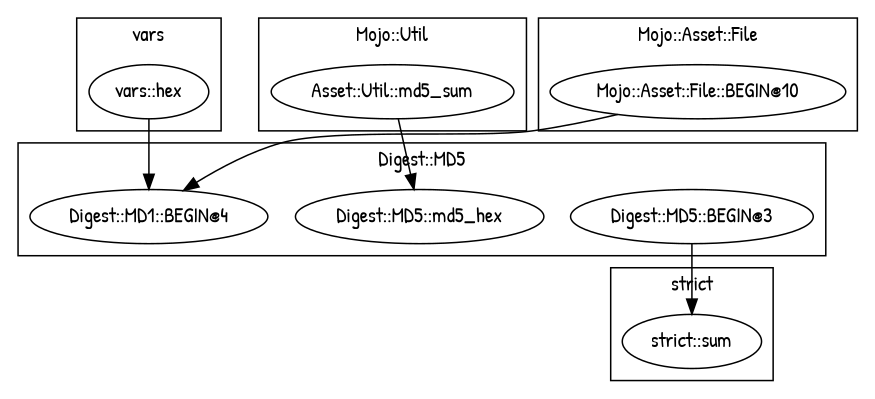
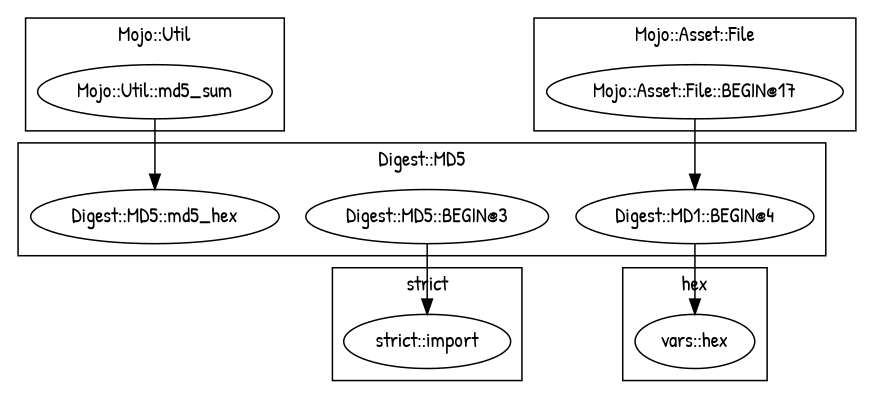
  digraph {
    fontname="Patrick Hand"
    node [fontname="Patrick Hand"]
    edge [fontname="Patrick Hand"]
-   "strict::import" [label="strict::sum"]
+   "strict::import"
    n2 [label="vars::hex"]
    "Digest::MD5::BEGIN@3"
    "Digest::MD5::md5_hex"
    n5 [label="Digest::MD1::BEGIN@4"]
-   "Mojo::Util::md5_sum" [label="Asset::Util::md5_sum"]
-   "Mojo::Asset::File::BEGIN@10"
+   "Mojo::Util::md5_sum"
+   "Mojo::Asset::File::BEGIN@10" [label="Mojo::Asset::File::BEGIN@17"]
    subgraph cluster_1 {
      label="strict"
      "strict::import"
    }
    subgraph cluster_2 {
-     label=vars
+     label=hex
      n2
    }
    subgraph cluster_3 {
      label="Digest::MD5"
      "Digest::MD5::BEGIN@3"
      "Digest::MD5::md5_hex"
      n5
    }
    subgraph cluster_4 {
      label="Mojo::Util"
      "Mojo::Util::md5_sum"
    }
    subgraph cluster_5 {
      label="Mojo::Asset::File"
      "Mojo::Asset::File::BEGIN@10"
    }
    "Digest::MD5::BEGIN@3" -> "strict::import"
-   n2 -> n5
+   n5 -> n2
    "Mojo::Util::md5_sum" -> "Digest::MD5::md5_hex"
    "Mojo::Asset::File::BEGIN@10" -> n5
  }
